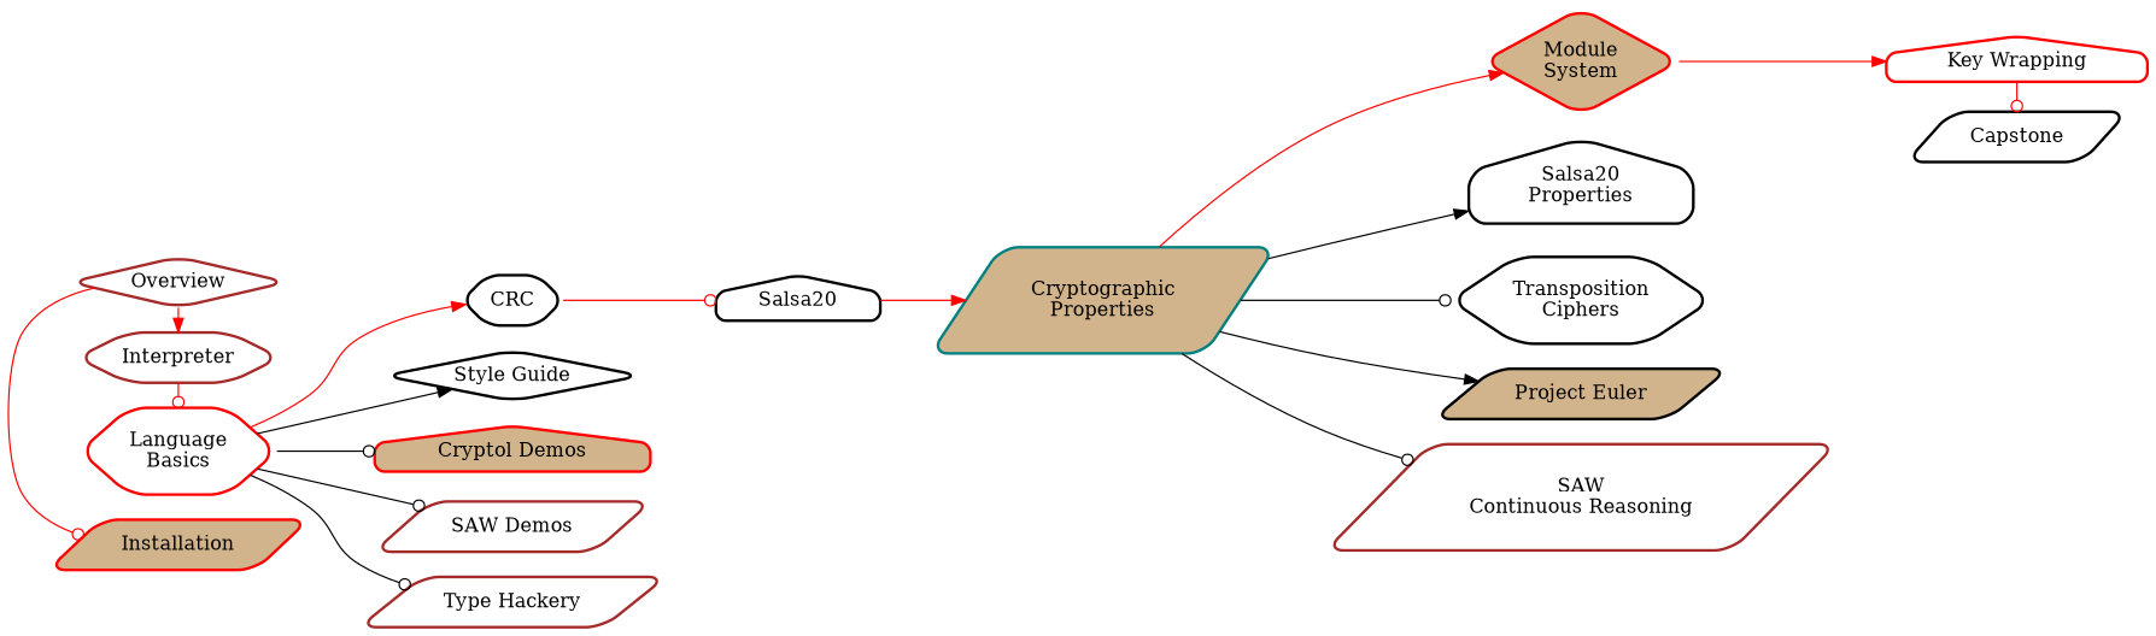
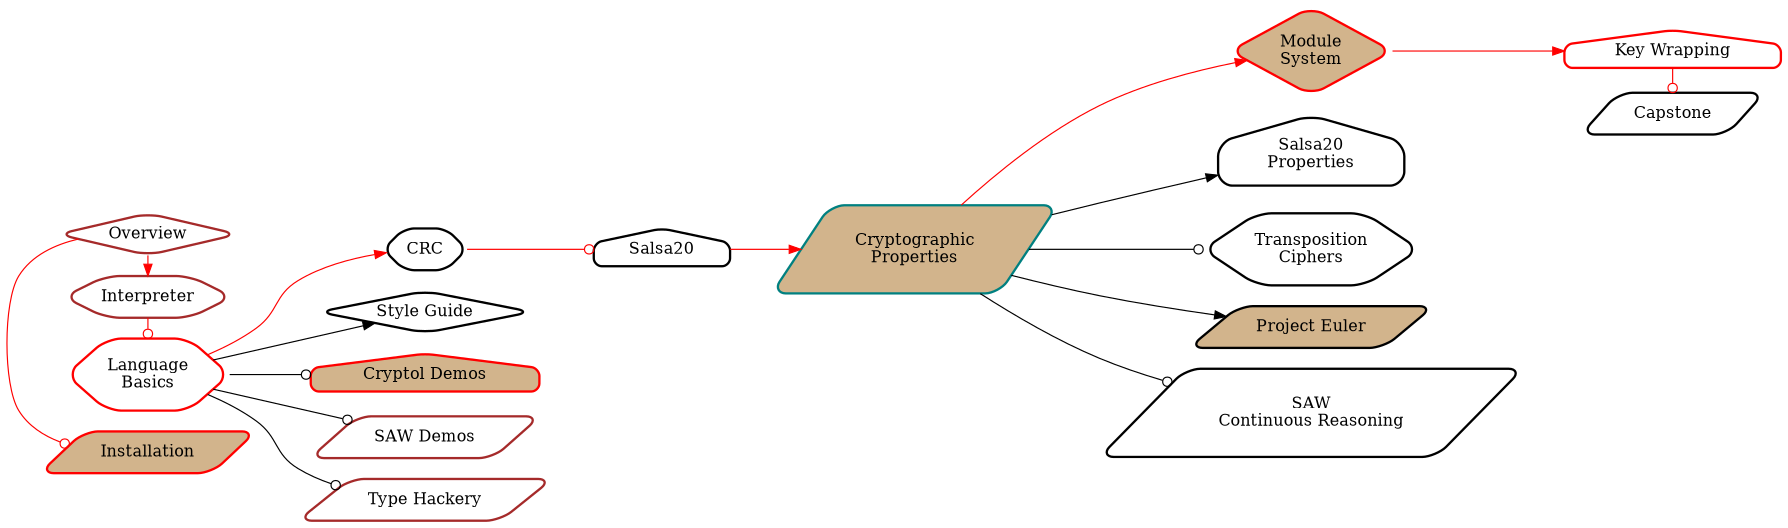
  digraph {
    rankdir=LR
    node [color=black fillcolor=white penwidth=2 shape=parallelogram style="rounded,filled"]
    edge [arrowhead=odot color=red penwidth=1]
    Installation [color=red fillcolor=tan]
    Overview [color=brown shape=diamond]
    Interpreter [color=brown shape=hexagon]
    n4 [color=red label="Language\nBasics" shape=hexagon]
    CRC [shape=hexagon]
    n6 [label="Style Guide" shape=diamond]
    n7 [color=red fillcolor=tan label="Cryptol Demos" shape=house]
    n8 [color=brown label="SAW Demos"]
    n9 [color=brown label="Type Hackery"]
    n10 [color=red fillcolor=tan label="Module\nSystem" shape=diamond]
    n11 [label="Salsa20\nProperties" shape=house]
    n12 [label="Transposition\nCiphers" shape=hexagon]
    n13 [fillcolor=tan label="Project Euler"]
-   n14 [color=brown label="SAW\nContinuous Reasoning"]
+   n14 [label="SAW\nContinuous Reasoning"]
    n15 [color=red label="Key Wrapping" shape=house]
    Capstone
    Salsa20 [shape=house]
    n18 [color=teal fillcolor=tan label="Cryptographic\nProperties"]
    subgraph sub_1 {
      rank=same
      Installation
      Overview
      Interpreter
      n4
    }
    subgraph sub_2 {
      rank=same
      CRC
      n6
      n7
      n8
      n9
    }
    subgraph sub_3 {
      rank=same
      n10
      n11
      n12
      n13
      n14
    }
    subgraph sub_4 {
      rank=same
      n15
      Capstone
    }
    Overview -> Installation
    Overview -> Interpreter [arrowhead=normal]
    Interpreter -> n4
    n4 -> CRC [arrowhead=normal]
    n4 -> n6 [arrowhead=normal color=black]
    n4 -> n7 [color=black]
    n4 -> n8 [color=black]
    n4 -> n9 [color=black]
    CRC -> Salsa20
    n10 -> n15 [arrowhead=normal]
    n15 -> Capstone
    Salsa20 -> n18 [arrowhead=normal]
    n18 -> n10 [arrowhead=normal]
    n18 -> n11 [arrowhead=normal color=black]
    n18 -> n12 [color=black]
    n18 -> n13 [arrowhead=normal color=black]
    n18 -> n14 [color=black]
  }
